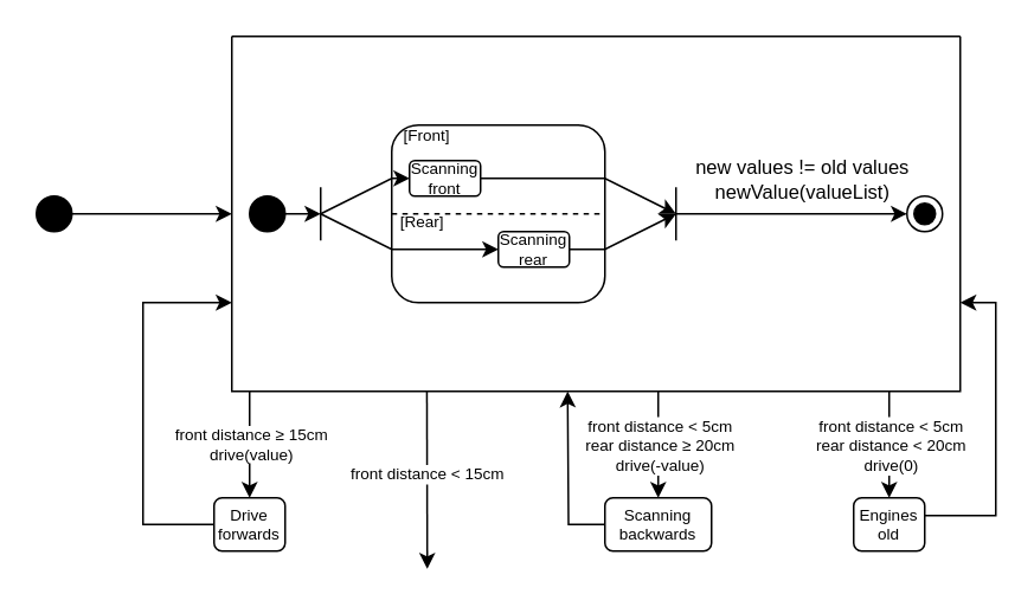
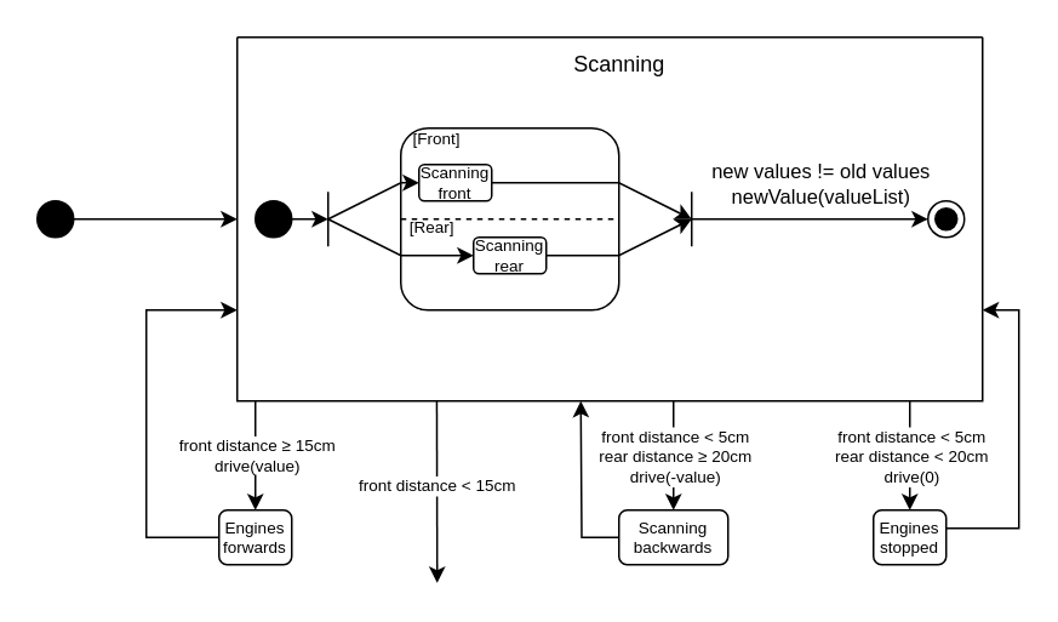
  <mxCell id="0" />
  <mxCell id="1" parent="0" />
  <mxCell id="2" style="edgeStyle=orthogonalEdgeStyle;rounded=0;orthogonalLoop=1;jettySize=auto;html=1;exitX=1;exitY=0.5;exitDx=0;exitDy=0;" parent="1" source="3" edge="1"><mxGeometry relative="1" as="geometry"><mxPoint x="130" y="120" as="targetPoint" /></mxGeometry></mxCell>
  <mxCell id="3" value="" style="shape=ellipse;html=1;fillColor=strokeColor;fontSize=18;fontColor=#ffffff;" parent="1" vertex="1"><mxGeometry x="20" y="110" width="20" height="20" as="geometry" /></mxCell>
  <mxCell id="4" value="" style="swimlane;startSize=0;rounded=1;swimlaneLine=1;arcSize=26;" parent="1" vertex="1"><mxGeometry x="130" y="20" width="410" height="200" as="geometry" /></mxCell>
+ <mxCell id="5" value="Scanning" style="text;html=1;align=center;verticalAlign=middle;resizable=0;points=[];autosize=1;strokeColor=none;fillColor=none;" parent="4" vertex="1"><mxGeometry x="175" width="70" height="30" as="geometry" /></mxCell>
  <mxCell id="6" value="" style="rounded=1;whiteSpace=wrap;html=1;" parent="4" vertex="1"><mxGeometry x="90" y="50" width="120" height="100" as="geometry" /></mxCell>
  <mxCell id="7" value="&lt;font style=&quot;font-size: 9px;&quot;&gt;[Front]&lt;/font&gt;" style="text;html=1;strokeColor=none;fillColor=none;align=center;verticalAlign=middle;whiteSpace=wrap;rounded=0;" parent="4" vertex="1"><mxGeometry x="90" y="50" width="40" height="10" as="geometry" /></mxCell>
  <mxCell id="8" value="[Rear]" style="text;html=1;strokeColor=none;fillColor=none;align=center;verticalAlign=middle;whiteSpace=wrap;rounded=0;fontSize=9;" parent="4" vertex="1"><mxGeometry x="90" y="100" width="35" height="10" as="geometry" /></mxCell>
  <mxCell id="9" value="" style="endArrow=none;dashed=1;html=1;rounded=0;fontSize=9;exitX=0;exitY=0.5;exitDx=0;exitDy=0;entryX=1;entryY=0.5;entryDx=0;entryDy=0;" parent="4" source="6" target="6" edge="1"><mxGeometry width="50" height="50" relative="1" as="geometry"><mxPoint x="110" y="100" as="sourcePoint" /><mxPoint x="160" y="50" as="targetPoint" /></mxGeometry></mxCell>
  <mxCell id="10" value="" style="shape=ellipse;html=1;fillColor=strokeColor;fontSize=18;fontColor=#ffffff;rounded=1;" parent="4" vertex="1"><mxGeometry x="10" y="90" width="20" height="20" as="geometry" /></mxCell>
  <mxCell id="11" value="" style="endArrow=none;html=1;rounded=0;fontSize=9;" parent="4" edge="1"><mxGeometry width="50" height="50" relative="1" as="geometry"><mxPoint x="50" y="115" as="sourcePoint" /><mxPoint x="50" y="85" as="targetPoint" /></mxGeometry></mxCell>
  <mxCell id="12" value="Scanning front" style="rounded=1;whiteSpace=wrap;html=1;fontSize=9;" parent="4" vertex="1"><mxGeometry x="100" y="70" width="40" height="20" as="geometry" /></mxCell>
- <mxCell id="13" value="Scanning rear" style="rounded=1;whiteSpace=wrap;html=1;fontSize=9;" parent="4" vertex="1"><mxGeometry x="150" y="110" width="40" height="20" as="geometry" /></mxCell>
+ <mxCell id="13" value="Scanning rear" style="rounded=1;whiteSpace=wrap;html=1;fontSize=9;" parent="4" vertex="1"><mxGeometry x="130" y="110" width="40" height="20" as="geometry" /></mxCell>
  <mxCell id="14" value="" style="endArrow=none;html=1;rounded=0;fontSize=9;" parent="4" edge="1"><mxGeometry width="50" height="50" relative="1" as="geometry"><mxPoint x="250" y="115" as="sourcePoint" /><mxPoint x="250" y="85" as="targetPoint" /></mxGeometry></mxCell>
  <mxCell id="15" value="" style="endArrow=classic;html=1;rounded=0;fontSize=9;entryX=0;entryY=0.5;entryDx=0;entryDy=0;" parent="4" target="17" edge="1"><mxGeometry width="50" height="50" relative="1" as="geometry"><mxPoint x="250" y="100" as="sourcePoint" /><mxPoint x="280" y="100" as="targetPoint" /></mxGeometry></mxCell>
  <mxCell id="16" value="&lt;div&gt;new values != old values&lt;/div&gt;&lt;div&gt;newValue(valueList)&lt;br&gt;&lt;/div&gt;" style="edgeLabel;html=1;align=center;verticalAlign=middle;resizable=0;points=[];" parent="15" vertex="1" connectable="0"><mxGeometry x="-0.179" y="2" relative="1" as="geometry"><mxPoint x="17" y="-18" as="offset" /></mxGeometry></mxCell>
  <mxCell id="17" value="" style="ellipse;html=1;shape=endState;fillColor=strokeColor;rounded=1;fontSize=9;" parent="4" vertex="1"><mxGeometry x="380" y="90" width="20" height="20" as="geometry" /></mxCell>
  <mxCell id="18" style="edgeStyle=orthogonalEdgeStyle;rounded=0;orthogonalLoop=1;jettySize=auto;html=1;exitX=1;exitY=0.5;exitDx=0;exitDy=0;fontSize=9;" parent="1" source="10" edge="1"><mxGeometry relative="1" as="geometry"><mxPoint x="180" y="120" as="targetPoint" /></mxGeometry></mxCell>
  <mxCell id="19" value="" style="endArrow=classic;html=1;rounded=0;fontSize=9;entryX=0;entryY=0.5;entryDx=0;entryDy=0;" parent="1" target="12" edge="1"><mxGeometry width="50" height="50" relative="1" as="geometry"><mxPoint x="180" y="120" as="sourcePoint" /><mxPoint x="400" y="140" as="targetPoint" /><Array as="points"><mxPoint x="220" y="100" /></Array></mxGeometry></mxCell>
  <mxCell id="20" value="" style="endArrow=classic;html=1;rounded=0;fontSize=9;entryX=0;entryY=0.5;entryDx=0;entryDy=0;" parent="1" target="13" edge="1"><mxGeometry width="50" height="50" relative="1" as="geometry"><mxPoint x="180" y="120" as="sourcePoint" /><mxPoint x="400" y="140" as="targetPoint" /><Array as="points"><mxPoint x="220" y="140" /></Array></mxGeometry></mxCell>
  <mxCell id="21" value="" style="endArrow=classic;html=1;fontSize=9;exitX=1;exitY=0.5;exitDx=0;exitDy=0;rounded=0;" parent="1" source="12" edge="1"><mxGeometry width="50" height="50" relative="1" as="geometry"><mxPoint x="350" y="190" as="sourcePoint" /><mxPoint x="380" y="120" as="targetPoint" /><Array as="points"><mxPoint x="340" y="100" /></Array></mxGeometry></mxCell>
  <mxCell id="22" value="" style="endArrow=classic;html=1;rounded=0;fontSize=9;exitX=1;exitY=0.5;exitDx=0;exitDy=0;" parent="1" source="13" edge="1"><mxGeometry width="50" height="50" relative="1" as="geometry"><mxPoint x="350" y="190" as="sourcePoint" /><mxPoint x="380" y="120" as="targetPoint" /><Array as="points"><mxPoint x="340" y="140" /></Array></mxGeometry></mxCell>
  <mxCell id="23" value="" style="endArrow=classic;html=1;rounded=0;fontSize=9;" parent="1" edge="1"><mxGeometry width="50" height="50" relative="1" as="geometry"><mxPoint x="140" y="220" as="sourcePoint" /><mxPoint x="140" y="280" as="targetPoint" /></mxGeometry></mxCell>
  <mxCell id="24" value="&lt;div&gt;front distance ≥ 15cm&lt;/div&gt;&lt;div&gt;drive(value)&lt;br&gt;&lt;/div&gt;" style="edgeLabel;html=1;align=center;verticalAlign=middle;resizable=0;points=[];fontSize=9;" parent="23" vertex="1" connectable="0"><mxGeometry x="0.18" y="-1" relative="1" as="geometry"><mxPoint x="1" y="-6" as="offset" /></mxGeometry></mxCell>
  <mxCell id="25" style="edgeStyle=orthogonalEdgeStyle;rounded=0;orthogonalLoop=1;jettySize=auto;html=1;exitX=0;exitY=0.5;exitDx=0;exitDy=0;entryX=0;entryY=0.75;entryDx=0;entryDy=0;" parent="1" source="26" target="4" edge="1"><mxGeometry relative="1" as="geometry"><Array as="points"><mxPoint x="80" y="295" /><mxPoint x="80" y="170" /></Array></mxGeometry></mxCell>
- <mxCell id="26" value="Drive forwards" style="rounded=1;whiteSpace=wrap;html=1;fontSize=9;" parent="1" vertex="1"><mxGeometry x="120" y="280" width="40" height="30" as="geometry" /></mxCell>
+ <mxCell id="26" value="Engines forwards" style="rounded=1;whiteSpace=wrap;html=1;fontSize=9;" parent="1" vertex="1"><mxGeometry x="120" y="280" width="40" height="30" as="geometry" /></mxCell>
  <mxCell id="27" value="" style="endArrow=classic;html=1;rounded=0;fontSize=9;" parent="1" edge="1"><mxGeometry width="50" height="50" relative="1" as="geometry"><mxPoint x="239.8" y="220" as="sourcePoint" /><mxPoint x="240" y="320" as="targetPoint" /></mxGeometry></mxCell>
  <mxCell id="28" value="front distance &amp;lt; 15cm" style="edgeLabel;html=1;align=center;verticalAlign=middle;resizable=0;points=[];fontSize=9;" parent="27" vertex="1" connectable="0"><mxGeometry x="-0.113" relative="1" as="geometry"><mxPoint y="3" as="offset" /></mxGeometry></mxCell>
  <mxCell id="29" value="" style="endArrow=classic;html=1;rounded=0;fontSize=9;" parent="1" edge="1"><mxGeometry width="50" height="50" relative="1" as="geometry"><mxPoint x="370" y="220" as="sourcePoint" /><mxPoint x="370" y="280" as="targetPoint" /></mxGeometry></mxCell>
  <mxCell id="30" value="&lt;div&gt;front distance &amp;lt; 5cm&lt;/div&gt;&lt;div&gt;rear distance ≥ 20cm&lt;/div&gt;&lt;div&gt;drive(-value)&lt;br&gt;&lt;/div&gt;" style="edgeLabel;html=1;align=center;verticalAlign=middle;resizable=0;points=[];fontSize=9;" parent="29" vertex="1" connectable="0"><mxGeometry x="0.367" y="2" relative="1" as="geometry"><mxPoint x="-2" y="-11" as="offset" /></mxGeometry></mxCell>
  <mxCell id="31" style="edgeStyle=orthogonalEdgeStyle;rounded=0;orthogonalLoop=1;jettySize=auto;html=1;exitX=0;exitY=0.5;exitDx=0;exitDy=0;" parent="1" source="32" edge="1"><mxGeometry relative="1" as="geometry"><mxPoint x="319" y="220" as="targetPoint" /></mxGeometry></mxCell>
  <mxCell id="32" value="Scanning backwards" style="rounded=1;whiteSpace=wrap;html=1;fontSize=9;" parent="1" vertex="1"><mxGeometry x="340" y="280" width="60" height="30" as="geometry" /></mxCell>
  <mxCell id="33" value="" style="endArrow=classic;html=1;rounded=0;fontSize=9;" parent="1" edge="1"><mxGeometry width="50" height="50" relative="1" as="geometry"><mxPoint x="500" y="220" as="sourcePoint" /><mxPoint x="500" y="280" as="targetPoint" /></mxGeometry></mxCell>
  <mxCell id="34" value="&lt;div&gt;front distance &amp;lt; 5cm&lt;/div&gt;&lt;div&gt;rear distance &amp;lt; 20cm&lt;/div&gt;&lt;div&gt;drive(0)&lt;br&gt;&lt;/div&gt;" style="edgeLabel;html=1;align=center;verticalAlign=middle;resizable=0;points=[];fontSize=9;" parent="33" vertex="1" connectable="0"><mxGeometry x="0.42" relative="1" as="geometry"><mxPoint y="-13" as="offset" /></mxGeometry></mxCell>
  <mxCell id="35" style="edgeStyle=orthogonalEdgeStyle;rounded=0;orthogonalLoop=1;jettySize=auto;html=1;entryX=1;entryY=0.75;entryDx=0;entryDy=0;fontSize=9;" parent="1" source="36" target="4" edge="1"><mxGeometry relative="1" as="geometry"><mxPoint x="500" y="350" as="targetPoint" /><Array as="points"><mxPoint x="560" y="290" /><mxPoint x="560" y="170" /></Array></mxGeometry></mxCell>
- <mxCell id="36" value="Engines old" style="rounded=1;whiteSpace=wrap;html=1;fontSize=9;" parent="1" vertex="1"><mxGeometry x="480" y="280" width="40" height="30" as="geometry" /></mxCell>
+ <mxCell id="36" value="Engines stopped" style="rounded=1;whiteSpace=wrap;html=1;fontSize=9;" parent="1" vertex="1"><mxGeometry x="480" y="280" width="40" height="30" as="geometry" /></mxCell>
